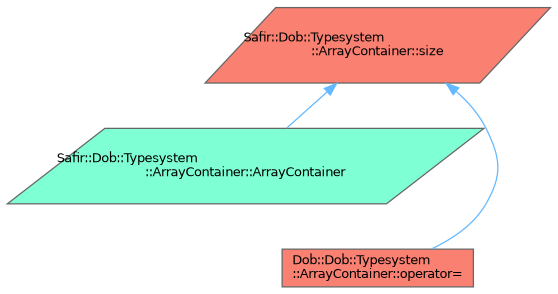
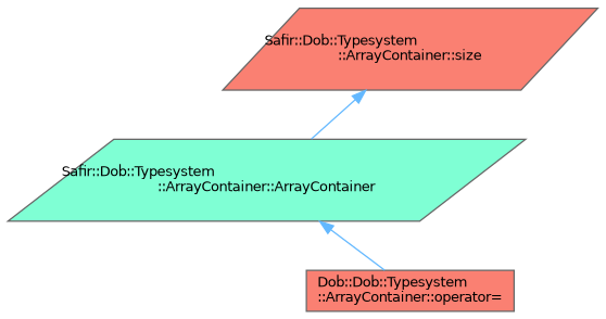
  digraph {
    rankdir=TB
    node [color=grey40 fillcolor=salmon fontname=Helvetica fontsize=10 shape=parallelogram style=filled]
    edge [color=steelblue1 dir=back fontname=Helvetica fontsize=10 labelfontname=Helvetica labelfontsize=10 style=solid]
    n1 [color=gray40 fontcolor=black height=0.2 label="Safir::Dob::Typesystem\l::ArrayContainer::size" width=0.4]
    n2 [fillcolor=aquamarine height=0.2 label="Safir::Dob::Typesystem\l::ArrayContainer::ArrayContainer" width=0.4]
    n3 [height=0.2 label="Dob::Dob::Typesystem\l::ArrayContainer::operator=" shape=box width=0.4]
    n1 -> n2
-   n1 -> n3
+   n2 -> n3
  }
